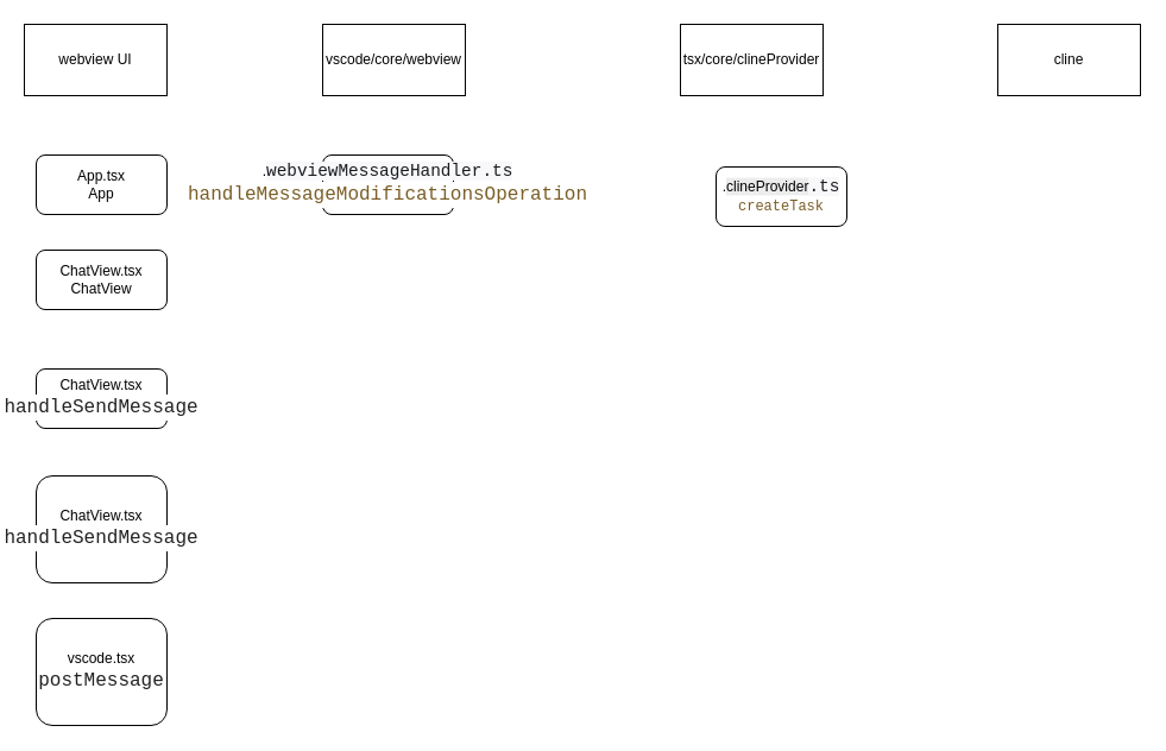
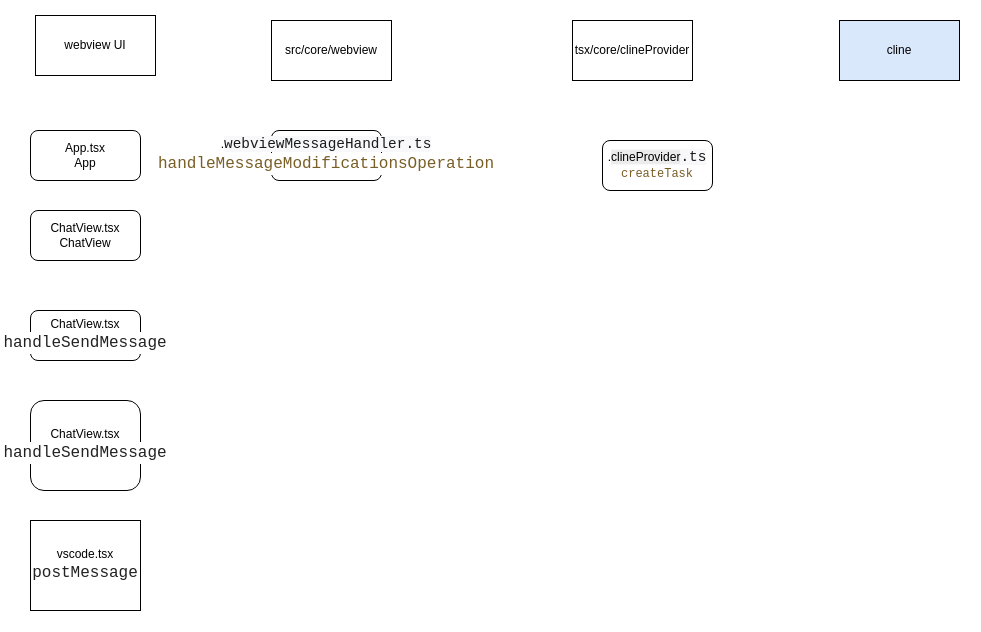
  <mxCell id="0" />
  <mxCell id="1" parent="0" />
- <mxCell id="2" value="webview UI" style="rounded=0;whiteSpace=wrap;html=1;" parent="1" vertex="1"><mxGeometry x="20" y="20" width="120" height="60" as="geometry" /></mxCell>
- <mxCell id="3" value="vscode/core&lt;span style=&quot;background-color: transparent; color: light-dark(rgb(0, 0, 0), rgb(255, 255, 255));&quot;&gt;/webview&lt;/span&gt;" style="rounded=0;whiteSpace=wrap;html=1;" parent="1" vertex="1"><mxGeometry x="271" y="20" width="120" height="60" as="geometry" /></mxCell>
+ <mxCell id="2" value="webview UI" style="rounded=0;whiteSpace=wrap;html=1;" parent="1" vertex="1"><mxGeometry x="35" y="15" width="120" height="60" as="geometry" /></mxCell>
+ <mxCell id="3" value="src/core&lt;span style=&quot;background-color: transparent; color: light-dark(rgb(0, 0, 0), rgb(255, 255, 255));&quot;&gt;/webview&lt;/span&gt;" style="rounded=0;whiteSpace=wrap;html=1;" parent="1" vertex="1"><mxGeometry x="271" y="20" width="120" height="60" as="geometry" /></mxCell>
  <mxCell id="4" value="tsx/core/clineProvider" style="rounded=0;whiteSpace=wrap;html=1;" parent="1" vertex="1"><mxGeometry x="572" y="20" width="120" height="60" as="geometry" /></mxCell>
- <mxCell id="5" value="cline" style="rounded=0;whiteSpace=wrap;html=1;" parent="1" vertex="1"><mxGeometry x="839" y="20" width="120" height="60" as="geometry" /></mxCell>
+ <mxCell id="5" value="cline" style="rounded=0;whiteSpace=wrap;html=1;fillColor=#dae8fc;" parent="1" vertex="1"><mxGeometry x="839" y="20" width="120" height="60" as="geometry" /></mxCell>
  <mxCell id="6" value="App.tsx&lt;div&gt;App&lt;/div&gt;" style="rounded=1;whiteSpace=wrap;html=1;" parent="1" vertex="1"><mxGeometry x="30" y="130" width="110" height="50" as="geometry" /></mxCell>
  <mxCell id="7" value="ChatView.tsx&lt;div&gt;ChatView&lt;/div&gt;" style="rounded=1;whiteSpace=wrap;html=1;" parent="1" vertex="1"><mxGeometry x="30" y="210" width="110" height="50" as="geometry" /></mxCell>
  <mxCell id="8" value="ChatView.tsx&lt;div&gt;&lt;div style=&quot;background-color: rgb(255, 255, 255); font-family: Consolas, &amp;quot;Courier New&amp;quot;, monospace; font-size: 16px; line-height: 22px; white-space: pre;&quot;&gt;&lt;span style=&quot;color: #222222;&quot;&gt;handleSendMessage&lt;/span&gt;&lt;/div&gt;&lt;/div&gt;" style="rounded=1;whiteSpace=wrap;html=1;" parent="1" vertex="1"><mxGeometry x="30" y="310" width="110" height="50" as="geometry" /></mxCell>
  <mxCell id="9" value="ChatView.tsx&lt;div&gt;&lt;div style=&quot;background-color: rgb(255, 255, 255); font-family: Consolas, &amp;quot;Courier New&amp;quot;, monospace; font-size: 16px; line-height: 22px; white-space: pre;&quot;&gt;&lt;span style=&quot;color: #222222;&quot;&gt;handleSendMessage&lt;/span&gt;&lt;/div&gt;&lt;/div&gt;" style="rounded=1;whiteSpace=wrap;html=1;" parent="1" vertex="1"><mxGeometry x="30" y="400" width="110" height="90" as="geometry" /></mxCell>
- <mxCell id="10" value="vscode.tsx&lt;div&gt;&lt;div style=&quot;background-color: rgb(255, 255, 255); font-family: Consolas, &amp;quot;Courier New&amp;quot;, monospace; font-size: 16px; line-height: 22px; white-space: pre;&quot;&gt;&lt;font color=&quot;#222222&quot;&gt;postMessage&lt;/font&gt;&lt;/div&gt;&lt;/div&gt;" style="rounded=1;whiteSpace=wrap;html=1;" parent="1" vertex="1"><mxGeometry x="30" y="520" width="110" height="90" as="geometry" /></mxCell>
+ <mxCell id="10" value="vscode.tsx&lt;div&gt;&lt;div style=&quot;background-color: rgb(255, 255, 255); font-family: Consolas, &amp;quot;Courier New&amp;quot;, monospace; font-size: 16px; line-height: 22px; white-space: pre;&quot;&gt;&lt;font color=&quot;#222222&quot;&gt;postMessage&lt;/font&gt;&lt;/div&gt;&lt;/div&gt;" style="whiteSpace=wrap;html=1;rounded=0;" parent="1" vertex="1"><mxGeometry x="30" y="520" width="110" height="90" as="geometry" /></mxCell>
  <mxCell id="11" value=".&lt;span style=&quot;color: rgb(25, 27, 31); font-family: Menlo, Monaco, Consolas, &amp;quot;Andale Mono&amp;quot;, &amp;quot;lucida console&amp;quot;, &amp;quot;Courier New&amp;quot;, monospace; font-size: 14.4px; text-align: start; background-color: rgb(248, 248, 250);&quot;&gt;webviewMessageHandler.ts&lt;/span&gt;&lt;div&gt;&lt;div style=&quot;background-color: rgb(255, 255, 255); font-family: Consolas, &amp;quot;Courier New&amp;quot;, monospace; font-size: 16px; line-height: 22px; white-space: pre;&quot;&gt;&lt;span style=&quot;color: #795e26;&quot;&gt;handleMessageModificationsOperation&lt;/span&gt;&lt;/div&gt;&lt;/div&gt;" style="rounded=1;whiteSpace=wrap;html=1;" parent="1" vertex="1"><mxGeometry x="271" y="130" width="110" height="50" as="geometry" /></mxCell>
  <mxCell id="12" value=".&lt;span style=&quot;color: rgb(25, 27, 31); font-family: Menlo, Monaco, Consolas, &amp;quot;Andale Mono&amp;quot;, &amp;quot;lucida console&amp;quot;, &amp;quot;Courier New&amp;quot;, monospace; font-size: 14.4px; text-align: start; background-color: rgb(248, 248, 250);&quot;&gt;&lt;span style=&quot;color: rgb(0, 0, 0); font-family: Helvetica; font-size: 12px; text-align: center; background-color: rgb(236, 236, 236);&quot;&gt;clineProvider&lt;/span&gt;.ts&lt;/span&gt;&lt;div&gt;&lt;div style=&quot;background-color: rgb(255, 255, 255); font-family: Consolas, &amp;quot;Courier New&amp;quot;, monospace; font-size: 16px; line-height: 22px; white-space: pre;&quot;&gt;&lt;div style=&quot;font-size: 12px; line-height: 16px;&quot;&gt;&lt;span style=&quot;color: #795e26;&quot;&gt;createTask&lt;/span&gt;&lt;/div&gt;&lt;/div&gt;&lt;/div&gt;" style="rounded=1;whiteSpace=wrap;html=1;" parent="1" vertex="1"><mxGeometry x="602" y="140" width="110" height="50" as="geometry" /></mxCell>
